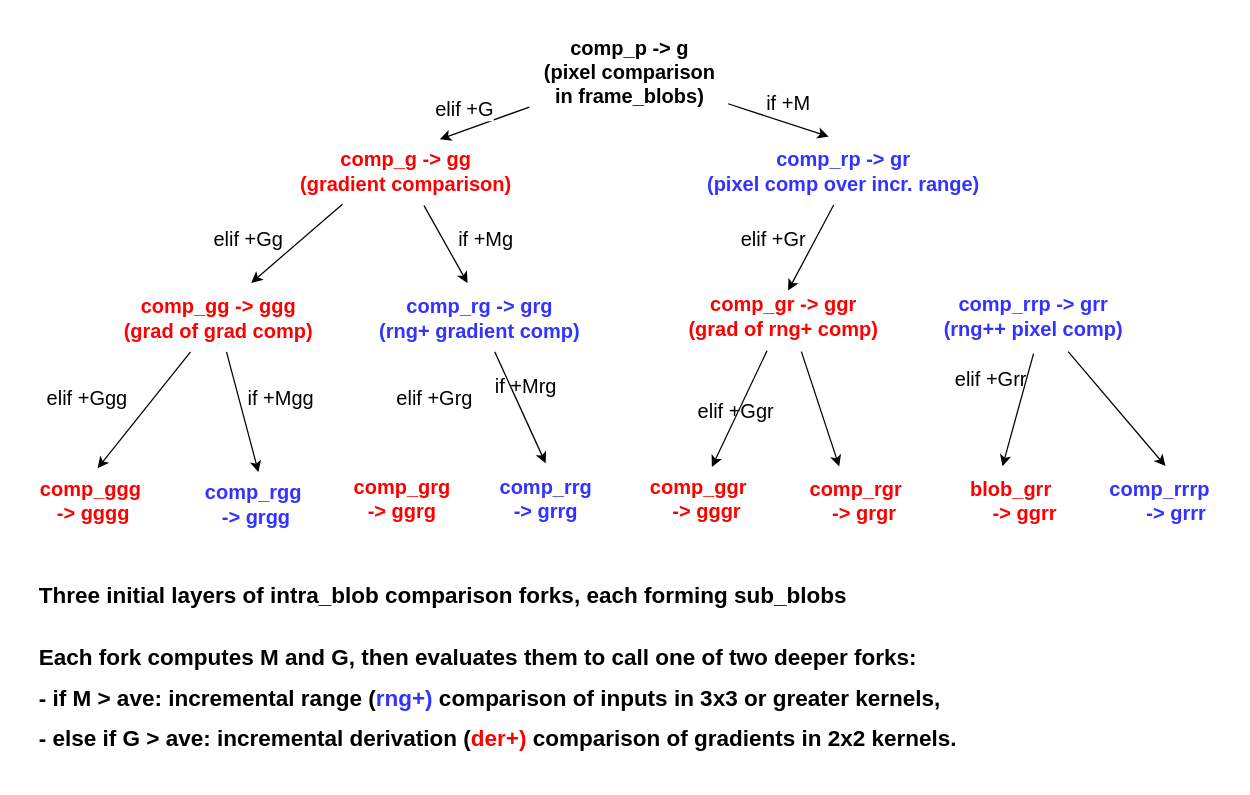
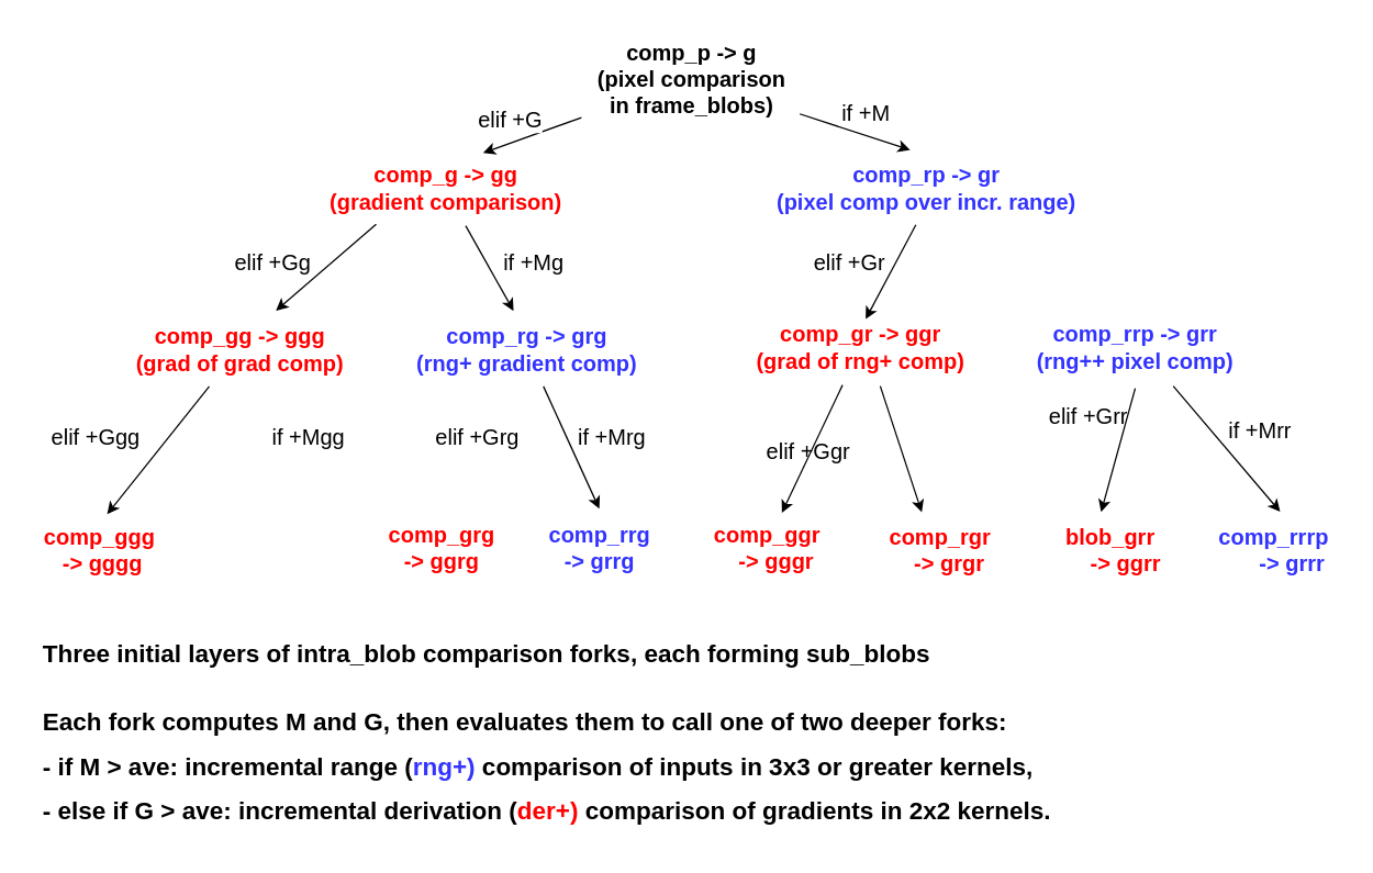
  <mxCell id="0" />
  <mxCell id="1" parent="0" />
  <mxCell id="2" value="&lt;font style=&quot;font-size: 16px&quot;&gt;&lt;b style=&quot;font-size: 16px&quot;&gt;comp_p -&amp;gt; g&lt;br style=&quot;font-size: 16px&quot;&gt;(pixel comparison&lt;br&gt;in frame_blobs)&lt;br style=&quot;font-size: 16px&quot;&gt;&lt;/b&gt;&lt;/font&gt;" style="text;html=1;align=center;verticalAlign=middle;resizable=0;points=[];autosize=1;strokeWidth=1;fontSize=16;fontColor=#000000;spacing=6;" parent="1" vertex="1"><mxGeometry x="423" y="20" width="159" height="73" as="geometry" /></mxCell>
  <mxCell id="3" value="" style="endArrow=classic;html=1;entryX=0.646;entryY=0.017;entryDx=0;entryDy=0;entryPerimeter=0;strokeWidth=1;fontSize=16;fontColor=#000000;spacing=6;" parent="1" source="2" target="7" edge="1"><mxGeometry width="50" height="50" relative="1" as="geometry"><mxPoint x="428" y="89" as="sourcePoint" /><mxPoint x="328" y="160" as="targetPoint" /></mxGeometry></mxCell>
  <mxCell id="4" value="elif +G" style="text;html=1;align=center;verticalAlign=middle;resizable=0;points=[];labelBackgroundColor=#ffffff;fontSize=16;fontColor=#000000;" parent="3" vertex="1" connectable="0"><mxGeometry x="-0.15" y="-1" relative="1" as="geometry"><mxPoint x="-22.55" y="-8.69" as="offset" /></mxGeometry></mxCell>
  <mxCell id="5" value="" style="endArrow=classic;html=1;entryX=0.452;entryY=-0.022;entryDx=0;entryDy=0;entryPerimeter=0;strokeWidth=1;fontSize=16;fontColor=#000000;spacing=6;" parent="1" source="2" target="6" edge="1"><mxGeometry width="50" height="50" relative="1" as="geometry"><mxPoint x="578" y="76" as="sourcePoint" /><mxPoint x="478" y="150" as="targetPoint" /></mxGeometry></mxCell>
  <mxCell id="6" value="&lt;font style=&quot;font-size: 16px&quot;&gt;&lt;b style=&quot;font-size: 16px&quot;&gt;&lt;span style=&quot;font-size: 16px ; background-color: rgb(255 , 255 , 255)&quot;&gt;&lt;font color=&quot;#3333ff&quot;&gt;comp_rp -&amp;gt; gr&lt;br style=&quot;font-size: 16px&quot;&gt;(pixel comp over incr. range)&lt;/font&gt;&lt;/span&gt;&lt;br style=&quot;font-size: 16px&quot;&gt;&lt;/b&gt;&lt;/font&gt;" style="text;html=1;align=center;verticalAlign=middle;resizable=0;points=[];autosize=1;strokeWidth=1;fontSize=16;fontColor=#000000;spacing=6;" parent="1" vertex="1"><mxGeometry x="554" y="110" width="240" height="54" as="geometry" /></mxCell>
  <mxCell id="7" value="&lt;b&gt;&lt;span&gt;&lt;font color=&quot;#ff0000&quot;&gt;comp_g -&amp;gt; gg&lt;br&gt;(gradient comparison)&lt;/font&gt;&lt;/span&gt;&lt;/b&gt;&lt;b style=&quot;font-size: 16px&quot;&gt;&lt;font style=&quot;font-size: 16px&quot;&gt;&lt;br style=&quot;font-size: 16px&quot;&gt;&lt;/font&gt;&lt;/b&gt;" style="text;html=1;align=center;verticalAlign=middle;resizable=0;points=[];autosize=1;strokeWidth=1;fontSize=16;fontColor=#000000;spacing=6;" parent="1" vertex="1"><mxGeometry x="228" y="110" width="191" height="54" as="geometry" /></mxCell>
  <mxCell id="8" value="" style="endArrow=classic;html=1;strokeWidth=1;fontSize=16;fontColor=#000000;spacing=6;entryX=0.656;entryY=-0.022;entryDx=0;entryDy=0;entryPerimeter=0;exitX=0.238;exitY=0.981;exitDx=0;exitDy=0;exitPerimeter=0;" parent="1" source="7" target="9" edge="1"><mxGeometry width="50" height="50" relative="1" as="geometry"><mxPoint x="272" y="161" as="sourcePoint" /><mxPoint x="202" y="226" as="targetPoint" /></mxGeometry></mxCell>
  <mxCell id="9" value="&lt;b&gt;&lt;span&gt;&lt;font color=&quot;#ff0000&quot;&gt;comp_gg&amp;nbsp;-&amp;gt; ggg&lt;br&gt;(grad of grad comp)&lt;/font&gt;&lt;/span&gt;&lt;/b&gt;&lt;b style=&quot;font-size: 16px&quot;&gt;&lt;font style=&quot;font-size: 16px&quot;&gt;&lt;br style=&quot;font-size: 16px&quot;&gt;&lt;/font&gt;&lt;/b&gt;" style="text;html=1;align=center;verticalAlign=middle;resizable=0;points=[];autosize=1;strokeWidth=1;fontSize=16;fontColor=#000000;spacing=6;" parent="1" vertex="1"><mxGeometry x="87" y="227" width="173" height="54" as="geometry" /></mxCell>
  <mxCell id="10" value="" style="endArrow=classic;html=1;strokeWidth=1;fontSize=16;fontColor=#000000;spacing=6;entryX=0.448;entryY=-0.019;entryDx=0;entryDy=0;entryPerimeter=0;" parent="1" source="7" target="11" edge="1"><mxGeometry width="50" height="50" relative="1" as="geometry"><mxPoint x="331" y="174" as="sourcePoint" /><mxPoint x="385" y="227" as="targetPoint" /></mxGeometry></mxCell>
  <mxCell id="11" value="&lt;b&gt;&lt;span&gt;&lt;font color=&quot;#3333ff&quot;&gt;comp_rg -&amp;gt; grg&lt;br&gt;(&lt;/font&gt;&lt;/span&gt;&lt;/b&gt;&lt;b&gt;&lt;span&gt;&lt;font color=&quot;#3333ff&quot;&gt;rng+&amp;nbsp;&lt;/font&gt;&lt;/span&gt;&lt;/b&gt;&lt;b&gt;&lt;span&gt;&lt;font color=&quot;#3333ff&quot;&gt;gradient comp)&lt;/font&gt;&lt;/span&gt;&lt;/b&gt;&lt;b style=&quot;font-size: 16px&quot;&gt;&lt;font style=&quot;font-size: 16px&quot;&gt;&lt;br style=&quot;font-size: 16px&quot;&gt;&lt;/font&gt;&lt;/b&gt;" style="text;html=1;align=center;verticalAlign=middle;resizable=0;points=[];autosize=1;strokeWidth=1;fontSize=16;fontColor=#000000;spacing=6;" parent="1" vertex="1"><mxGeometry x="292" y="227" width="182" height="54" as="geometry" /></mxCell>
  <mxCell id="12" value="" style="endArrow=classic;html=1;strokeWidth=1;fontSize=16;fontColor=#000000;spacing=6;exitX=0.469;exitY=0.987;exitDx=0;exitDy=0;exitPerimeter=0;" parent="1" source="6" edge="1"><mxGeometry width="50" height="50" relative="1" as="geometry"><mxPoint x="692" y="174" as="sourcePoint" /><mxPoint x="630" y="232" as="targetPoint" /><Array as="points" /></mxGeometry></mxCell>
  <mxCell id="13" value="&lt;b&gt;&lt;span&gt;&lt;font color=&quot;#ff0000&quot;&gt;comp_gr&amp;nbsp;-&amp;gt; ggr&lt;br&gt;(grad of rng+ comp)&lt;/font&gt;&lt;br&gt;&lt;/span&gt;&lt;/b&gt;" style="text;html=1;align=center;verticalAlign=middle;resizable=0;points=[];autosize=1;strokeWidth=1;fontSize=16;fontColor=#000000;spacing=6;" parent="1" vertex="1"><mxGeometry x="539" y="226" width="174" height="54" as="geometry" /></mxCell>
  <mxCell id="14" value="&lt;font style=&quot;font-size: 16px&quot;&gt;&lt;b style=&quot;font-size: 16px&quot;&gt;&lt;span style=&quot;font-size: 16px ; background-color: rgb(255 , 255 , 255)&quot;&gt;&lt;font color=&quot;#3333ff&quot;&gt;comp_rrp -&amp;gt; grr&lt;br style=&quot;font-size: 16px&quot;&gt;(&lt;/font&gt;&lt;/span&gt;&lt;/b&gt;&lt;b&gt;&lt;span style=&quot;background-color: rgb(255 , 255 , 255)&quot;&gt;&lt;font color=&quot;#3333ff&quot;&gt;rng++&amp;nbsp;&lt;/font&gt;&lt;/span&gt;&lt;/b&gt;&lt;b style=&quot;font-size: 16px&quot;&gt;&lt;span style=&quot;font-size: 16px ; background-color: rgb(255 , 255 , 255)&quot;&gt;&lt;font color=&quot;#3333ff&quot;&gt;pixel comp)&lt;/font&gt;&lt;/span&gt;&lt;br style=&quot;font-size: 16px&quot;&gt;&lt;/b&gt;&lt;/font&gt;" style="text;html=1;align=center;verticalAlign=middle;resizable=0;points=[];autosize=1;strokeWidth=1;fontSize=16;fontColor=#000000;spacing=6;" parent="1" vertex="1"><mxGeometry x="743" y="226" width="165" height="54" as="geometry" /></mxCell>
  <mxCell id="15" value="" style="endArrow=classic;html=1;strokeWidth=1;fontSize=16;fontColor=#000000;spacing=6;entryX=0.538;entryY=0.015;entryDx=0;entryDy=0;entryPerimeter=0;" parent="1" source="9" target="16" edge="1"><mxGeometry width="50" height="50" relative="1" as="geometry"><mxPoint x="135" y="277" as="sourcePoint" /><mxPoint x="81" y="363" as="targetPoint" /><Array as="points" /></mxGeometry></mxCell>
  <mxCell id="16" value="&lt;b style=&quot;font-size: 16px&quot;&gt;&lt;font style=&quot;font-size: 16px&quot;&gt;&lt;span style=&quot;font-size: 16px ; background-color: rgb(255 , 255 , 255)&quot;&gt;&lt;font color=&quot;#ff0000&quot;&gt;comp_ggg&amp;nbsp;&lt;br&gt;-&amp;gt; gggg&lt;br style=&quot;font-size: 16px&quot;&gt;&lt;/font&gt;&lt;/span&gt;&lt;br style=&quot;font-size: 16px&quot;&gt;&lt;/font&gt;&lt;/b&gt;" style="text;html=1;align=center;verticalAlign=middle;resizable=0;points=[];autosize=1;fontSize=16;fontColor=#000000;spacing=6;spacingTop=0;" parent="1" vertex="1"><mxGeometry x="20" y="373" width="107" height="73" as="geometry" /></mxCell>
- <mxCell id="17" value="" style="endArrow=classic;html=1;strokeWidth=1;fontSize=16;fontColor=#000000;entryX=0.548;entryY=0.022;entryDx=0;entryDy=0;entryPerimeter=0;spacing=6;" parent="1" source="9" target="18" edge="1"><mxGeometry width="50" height="50" relative="1" as="geometry"><mxPoint x="182" y="285" as="sourcePoint" /><mxPoint x="218" y="331" as="targetPoint" /></mxGeometry></mxCell>
- <mxCell id="18" value="&lt;b style=&quot;font-size: 16px&quot;&gt;&lt;font style=&quot;font-size: 16px&quot;&gt;&lt;span style=&quot;font-size: 16px ; background-color: rgb(255 , 255 , 255)&quot;&gt;&lt;font color=&quot;#3333ff&quot;&gt;comp_rgg&lt;br&gt;&amp;nbsp;-&amp;gt; grgg&lt;/font&gt;&lt;/span&gt;&lt;br style=&quot;font-size: 16px&quot;&gt;&lt;/font&gt;&lt;/b&gt;" style="text;html=1;align=center;verticalAlign=middle;resizable=0;points=[];autosize=1;strokeWidth=1;fontSize=16;fontColor=#000000;spacing=6;spacingTop=0;" parent="1" vertex="1"><mxGeometry x="152" y="376" width="99" height="54" as="geometry" /></mxCell>
  <mxCell id="19" value="" style="endArrow=classic;html=1;strokeWidth=1;fontSize=16;fontColor=#000000;spacing=6;entryX=0.5;entryY=-0.022;entryDx=0;entryDy=0;entryPerimeter=0;" parent="1" source="11" target="25" edge="1"><mxGeometry width="50" height="50" relative="1" as="geometry"><mxPoint x="399" y="273" as="sourcePoint" /><mxPoint x="456" y="320" as="targetPoint" /></mxGeometry></mxCell>
  <mxCell id="20" value="" style="endArrow=classic;html=1;strokeWidth=1;fontSize=16;fontColor=#000000;spacing=6;" parent="1" edge="1" source="13"><mxGeometry width="50" height="50" relative="1" as="geometry"><mxPoint x="607" y="292" as="sourcePoint" /><mxPoint x="569" y="373" as="targetPoint" /></mxGeometry></mxCell>
  <mxCell id="21" value="" style="endArrow=classic;html=1;strokeWidth=1;fontSize=16;fontColor=#000000;entryX=0.363;entryY=-0.005;entryDx=0;entryDy=0;entryPerimeter=0;spacing=6;exitX=0.584;exitY=1.015;exitDx=0;exitDy=0;exitPerimeter=0;" parent="1" source="13" target="27" edge="1"><mxGeometry width="50" height="50" relative="1" as="geometry"><mxPoint x="661" y="269" as="sourcePoint" /><mxPoint x="712" y="330" as="targetPoint" /></mxGeometry></mxCell>
  <mxCell id="22" value="" style="endArrow=classic;html=1;strokeWidth=1;fontSize=16;fontColor=#000000;spacing=6;entryX=0.548;entryY=-0.009;entryDx=0;entryDy=0;entryPerimeter=0;exitX=0.673;exitY=1.015;exitDx=0;exitDy=0;exitPerimeter=0;" parent="1" source="14" target="29" edge="1"><mxGeometry width="50" height="50" relative="1" as="geometry"><mxPoint x="911" y="271" as="sourcePoint" /><mxPoint x="968" y="305" as="targetPoint" /></mxGeometry></mxCell>
  <mxCell id="23" value="" style="endArrow=classic;html=1;strokeWidth=1;fontSize=16;fontColor=#000000;spacing=6;entryX=0.432;entryY=-0.007;entryDx=0;entryDy=0;entryPerimeter=0;exitX=0.505;exitY=1.044;exitDx=0;exitDy=0;exitPerimeter=0;" parent="1" source="14" target="28" edge="1"><mxGeometry width="50" height="50" relative="1" as="geometry"><mxPoint x="817" y="283" as="sourcePoint" /><mxPoint x="842" y="321" as="targetPoint" /><Array as="points" /></mxGeometry></mxCell>
  <mxCell id="24" value="&lt;b style=&quot;font-size: 16px&quot;&gt;&lt;font style=&quot;font-size: 16px&quot;&gt;&lt;span style=&quot;font-size: 16px ; background-color: rgb(255 , 255 , 255)&quot;&gt;&lt;font color=&quot;#ff0000&quot;&gt;comp_grg&lt;br&gt;-&amp;gt; ggrg&lt;br style=&quot;font-size: 16px&quot;&gt;&lt;/font&gt;&lt;/span&gt;&lt;br style=&quot;font-size: 16px&quot;&gt;&lt;/font&gt;&lt;/b&gt;" style="text;html=1;align=center;verticalAlign=middle;resizable=0;points=[];autosize=1;strokeWidth=1;fontSize=16;fontColor=#000000;spacing=6;spacingTop=0;" parent="1" vertex="1"><mxGeometry x="271" y="371.8" width="99" height="73" as="geometry" /></mxCell>
  <mxCell id="25" value="&lt;b style=&quot;font-size: 16px&quot;&gt;&lt;font style=&quot;font-size: 16px&quot;&gt;&lt;span style=&quot;font-size: 16px ; background-color: rgb(255 , 255 , 255)&quot;&gt;&lt;font color=&quot;#3333ff&quot;&gt;comp_rrg&lt;br&gt;-&amp;gt; grrg&lt;br style=&quot;font-size: 16px&quot;&gt;&lt;/font&gt;&lt;/span&gt;&lt;/font&gt;&lt;/b&gt;&lt;b style=&quot;font-size: 16px&quot;&gt;&lt;font style=&quot;font-size: 16px&quot;&gt;&lt;br style=&quot;font-size: 16px&quot;&gt;&lt;/font&gt;&lt;/b&gt;" style="text;html=1;align=center;verticalAlign=middle;resizable=0;points=[];autosize=1;strokeWidth=1;fontSize=16;fontColor=#000000;spacing=6;spacingTop=0;" parent="1" vertex="1"><mxGeometry x="388" y="371.8" width="96" height="73" as="geometry" /></mxCell>
  <mxCell id="26" value="&lt;b style=&quot;font-size: 16px&quot;&gt;&lt;font style=&quot;font-size: 16px&quot;&gt;&lt;span style=&quot;font-size: 16px ; background-color: rgb(255 , 255 , 255)&quot;&gt;&lt;font color=&quot;#ff0000&quot;&gt;comp_ggr&lt;br&gt;&amp;nbsp; &amp;nbsp;-&amp;gt;&amp;nbsp;gggr&lt;br style=&quot;font-size: 16px&quot;&gt;&lt;/font&gt;&lt;/span&gt;&lt;br style=&quot;font-size: 16px&quot;&gt;&lt;/font&gt;&lt;/b&gt;" style="text;html=1;align=center;verticalAlign=middle;resizable=0;points=[];autosize=1;strokeWidth=1;fontSize=16;fontColor=#000000;spacing=6;spacingTop=0;" parent="1" vertex="1"><mxGeometry x="508" y="371.3" width="99" height="73" as="geometry" /></mxCell>
  <mxCell id="27" value="&lt;b style=&quot;font-size: 16px&quot;&gt;&lt;font style=&quot;font-size: 16px&quot;&gt;&lt;span style=&quot;font-size: 16px ; background-color: rgb(255 , 255 , 255)&quot;&gt;&lt;font color=&quot;#ff0000&quot;&gt;comp_rgr&lt;br&gt;&amp;nbsp; &amp;nbsp;-&amp;gt; grgr&lt;br style=&quot;font-size: 16px&quot;&gt;&lt;/font&gt;&lt;/span&gt;&lt;br style=&quot;font-size: 16px&quot;&gt;&lt;/font&gt;&lt;/b&gt;" style="text;html=1;align=center;verticalAlign=middle;resizable=0;points=[];autosize=1;strokeWidth=1;fontSize=16;fontColor=#000000;spacing=6;" parent="1" vertex="1"><mxGeometry x="636" y="373" width="96" height="73" as="geometry" /></mxCell>
  <mxCell id="28" value="&lt;b style=&quot;font-size: 16px&quot;&gt;&lt;font style=&quot;font-size: 16px&quot;&gt;&lt;span style=&quot;font-size: 16px ; background-color: rgb(255 , 255 , 255)&quot;&gt;&lt;font color=&quot;#ff0000&quot;&gt;blob_grr&lt;br&gt;&amp;nbsp; &amp;nbsp; &amp;nbsp;-&amp;gt; ggrr&lt;br style=&quot;font-size: 16px&quot;&gt;&lt;/font&gt;&lt;/span&gt;&lt;br style=&quot;font-size: 16px&quot;&gt;&lt;/font&gt;&lt;/b&gt;" style="text;html=1;align=center;verticalAlign=middle;resizable=0;points=[];autosize=1;strokeWidth=1;fontSize=16;fontColor=#000000;spacing=6;spacingTop=0;" parent="1" vertex="1"><mxGeometry x="760" y="373" width="96" height="73" as="geometry" /></mxCell>
  <mxCell id="29" value="&lt;b style=&quot;font-size: 16px&quot;&gt;&lt;font style=&quot;font-size: 16px&quot;&gt;&lt;span style=&quot;font-size: 16px ; background-color: rgb(255 , 255 , 255)&quot;&gt;&lt;font color=&quot;#3333ff&quot;&gt;comp_rrrp&lt;br&gt;&amp;nbsp; &amp;nbsp; &amp;nbsp; -&amp;gt; grrr&lt;/font&gt;&lt;/span&gt;&lt;/font&gt;&lt;/b&gt;&lt;b style=&quot;font-size: 16px&quot;&gt;&lt;font style=&quot;font-size: 16px&quot;&gt;&lt;span style=&quot;font-size: 16px ; background-color: rgb(255 , 255 , 255)&quot;&gt;&lt;font color=&quot;#3333ff&quot;&gt;&lt;br style=&quot;font-size: 16px&quot;&gt;&lt;/font&gt;&lt;/span&gt;&lt;br style=&quot;font-size: 16px&quot;&gt;&lt;/font&gt;&lt;/b&gt;" style="text;html=1;align=center;verticalAlign=middle;resizable=0;points=[];autosize=1;strokeWidth=1;fontSize=16;fontColor=#000000;spacing=6;" parent="1" vertex="1"><mxGeometry x="876" y="373" width="102" height="73" as="geometry" /></mxCell>
  <mxCell id="30" value="&lt;p style=&quot;font-size: 18px&quot;&gt;&lt;b&gt;&lt;font style=&quot;line-height: 180% ; font-size: 18px&quot;&gt;Three initial layers of intra_blob comparison forks, each forming sub_blobs&amp;nbsp;&lt;/font&gt;&lt;/b&gt;&lt;/p&gt;&lt;b style=&quot;font-size: 18px&quot;&gt;&lt;font style=&quot;line-height: 180% ; font-size: 18px&quot;&gt;Each fork computes M and G, then&amp;nbsp;&lt;/font&gt;&lt;/b&gt;&lt;b style=&quot;font-size: 18px&quot;&gt;&lt;font style=&quot;line-height: 32.4px&quot;&gt;evaluates them&lt;/font&gt;&lt;/b&gt;&lt;b style=&quot;font-size: 18px&quot;&gt;&lt;font style=&quot;line-height: 180% ; font-size: 18px&quot;&gt;&amp;nbsp;to call one of two deeper forks: &lt;br&gt;- if M &amp;gt; ave: incremental range (&lt;/font&gt;&lt;/b&gt;&lt;b style=&quot;font-size: 18px&quot;&gt;&lt;font style=&quot;line-height: 32.4px&quot;&gt;&lt;font color=&quot;#3333ff&quot;&gt;rng+)&amp;nbsp;&lt;/font&gt;&lt;/font&gt;&lt;/b&gt;&lt;b style=&quot;font-size: 18px&quot;&gt;&lt;font style=&quot;line-height: 180% ; font-size: 18px&quot;&gt;comparison of&amp;nbsp;&lt;/font&gt;&lt;/b&gt;&lt;b style=&quot;font-size: 18px&quot;&gt;&lt;font style=&quot;line-height: 32.4px&quot;&gt;inputs in 3x3 or greater kernels,&lt;/font&gt;&lt;/b&gt;&lt;b style=&quot;font-size: 18px&quot;&gt;&lt;font style=&quot;line-height: 180% ; font-size: 18px&quot;&gt;&lt;br&gt;- else if G &amp;gt; ave: incremental&amp;nbsp;derivation (&lt;/font&gt;&lt;/b&gt;&lt;b style=&quot;font-size: 18px&quot;&gt;&lt;font style=&quot;line-height: 32.4px&quot;&gt;&lt;font color=&quot;#ff0000&quot;&gt;der+)&lt;/font&gt;&lt;/font&gt;&lt;/b&gt;&lt;b style=&quot;font-size: 18px&quot;&gt;&lt;font style=&quot;line-height: 180% ; font-size: 18px&quot;&gt;&lt;span&gt;&lt;span&gt;&amp;nbsp;comparison of gradients in 2x2 kernels.&lt;/span&gt;&lt;/span&gt;&lt;/font&gt;&lt;/b&gt;&lt;b style=&quot;font-size: 18px&quot;&gt;&lt;font style=&quot;line-height: 180% ; font-size: 18px&quot;&gt;&lt;span&gt;&lt;span&gt;&amp;nbsp;&lt;/span&gt;&lt;/span&gt;&lt;br&gt;&lt;/font&gt;&lt;/b&gt;" style="text;html=1;align=left;verticalAlign=middle;resizable=0;points=[];autosize=1;fontSize=16;fontColor=#000000;spacing=6;" parent="1" vertex="1"><mxGeometry x="25" y="434" width="761" height="180" as="geometry" /></mxCell>
  <mxCell id="31" value="if +M" style="text;html=1;align=center;verticalAlign=middle;resizable=0;points=[];autosize=1;fontSize=16;" parent="1" vertex="1"><mxGeometry x="607" y="70" width="45" height="23" as="geometry" /></mxCell>
  <mxCell id="32" value="elif +Gg" style="text;html=1;align=center;verticalAlign=middle;resizable=0;points=[];autosize=1;fontSize=16;" parent="1" vertex="1"><mxGeometry x="165" y="179" width="66" height="23" as="geometry" /></mxCell>
  <mxCell id="33" value="if +Mg" style="text;html=1;align=center;verticalAlign=middle;resizable=0;points=[];autosize=1;fontSize=16;" parent="1" vertex="1"><mxGeometry x="361" y="179" width="54" height="23" as="geometry" /></mxCell>
  <mxCell id="34" value="elif +Gr" style="text;html=1;align=center;verticalAlign=middle;resizable=0;points=[];autosize=1;fontSize=16;" parent="1" vertex="1"><mxGeometry x="587" y="179" width="62" height="23" as="geometry" /></mxCell>
  <mxCell id="35" value="elif +Ggg" style="text;html=1;align=center;verticalAlign=middle;resizable=0;points=[];autosize=1;fontSize=16;" parent="1" vertex="1"><mxGeometry x="32" y="306" width="74" height="23" as="geometry" /></mxCell>
  <mxCell id="36" value="if +Mgg" style="text;html=1;align=center;verticalAlign=middle;resizable=0;points=[];autosize=1;fontSize=16;" parent="1" vertex="1"><mxGeometry x="192" y="306" width="63" height="23" as="geometry" /></mxCell>
  <mxCell id="37" value="elif +Grg" style="text;html=1;align=center;verticalAlign=middle;resizable=0;points=[];autosize=1;fontSize=16;" parent="1" vertex="1"><mxGeometry x="311" y="306" width="71" height="23" as="geometry" /></mxCell>
- <mxCell id="38" value="if +Mrg" style="text;html=1;align=center;verticalAlign=middle;resizable=0;points=[];autosize=1;fontSize=16;" parent="1" vertex="1"><mxGeometry x="390" y="296" width="59" height="23" as="geometry" /></mxCell>
+ <mxCell id="38" value="if +Mrg" style="text;html=1;align=center;verticalAlign=middle;resizable=0;points=[];autosize=1;fontSize=16;" parent="1" vertex="1"><mxGeometry x="415" y="306" width="59" height="23" as="geometry" /></mxCell>
  <mxCell id="39" value="elif +Ggr" style="text;html=1;align=center;verticalAlign=middle;resizable=0;points=[];autosize=1;fontSize=16;" parent="1" vertex="1"><mxGeometry x="552" y="316" width="71" height="23" as="geometry" /></mxCell>
  <mxCell id="40" value="elif +Grr" style="text;html=1;align=center;verticalAlign=middle;resizable=0;points=[];autosize=1;fontSize=16;" parent="1" vertex="1"><mxGeometry x="758" y="291" width="67" height="23" as="geometry" /></mxCell>
+ <mxCell id="41" value="if +Mrr" style="text;html=1;align=center;verticalAlign=middle;resizable=0;points=[];autosize=1;fontSize=16;" parent="1" vertex="1"><mxGeometry x="889" y="301" width="56" height="23" as="geometry" /></mxCell>
